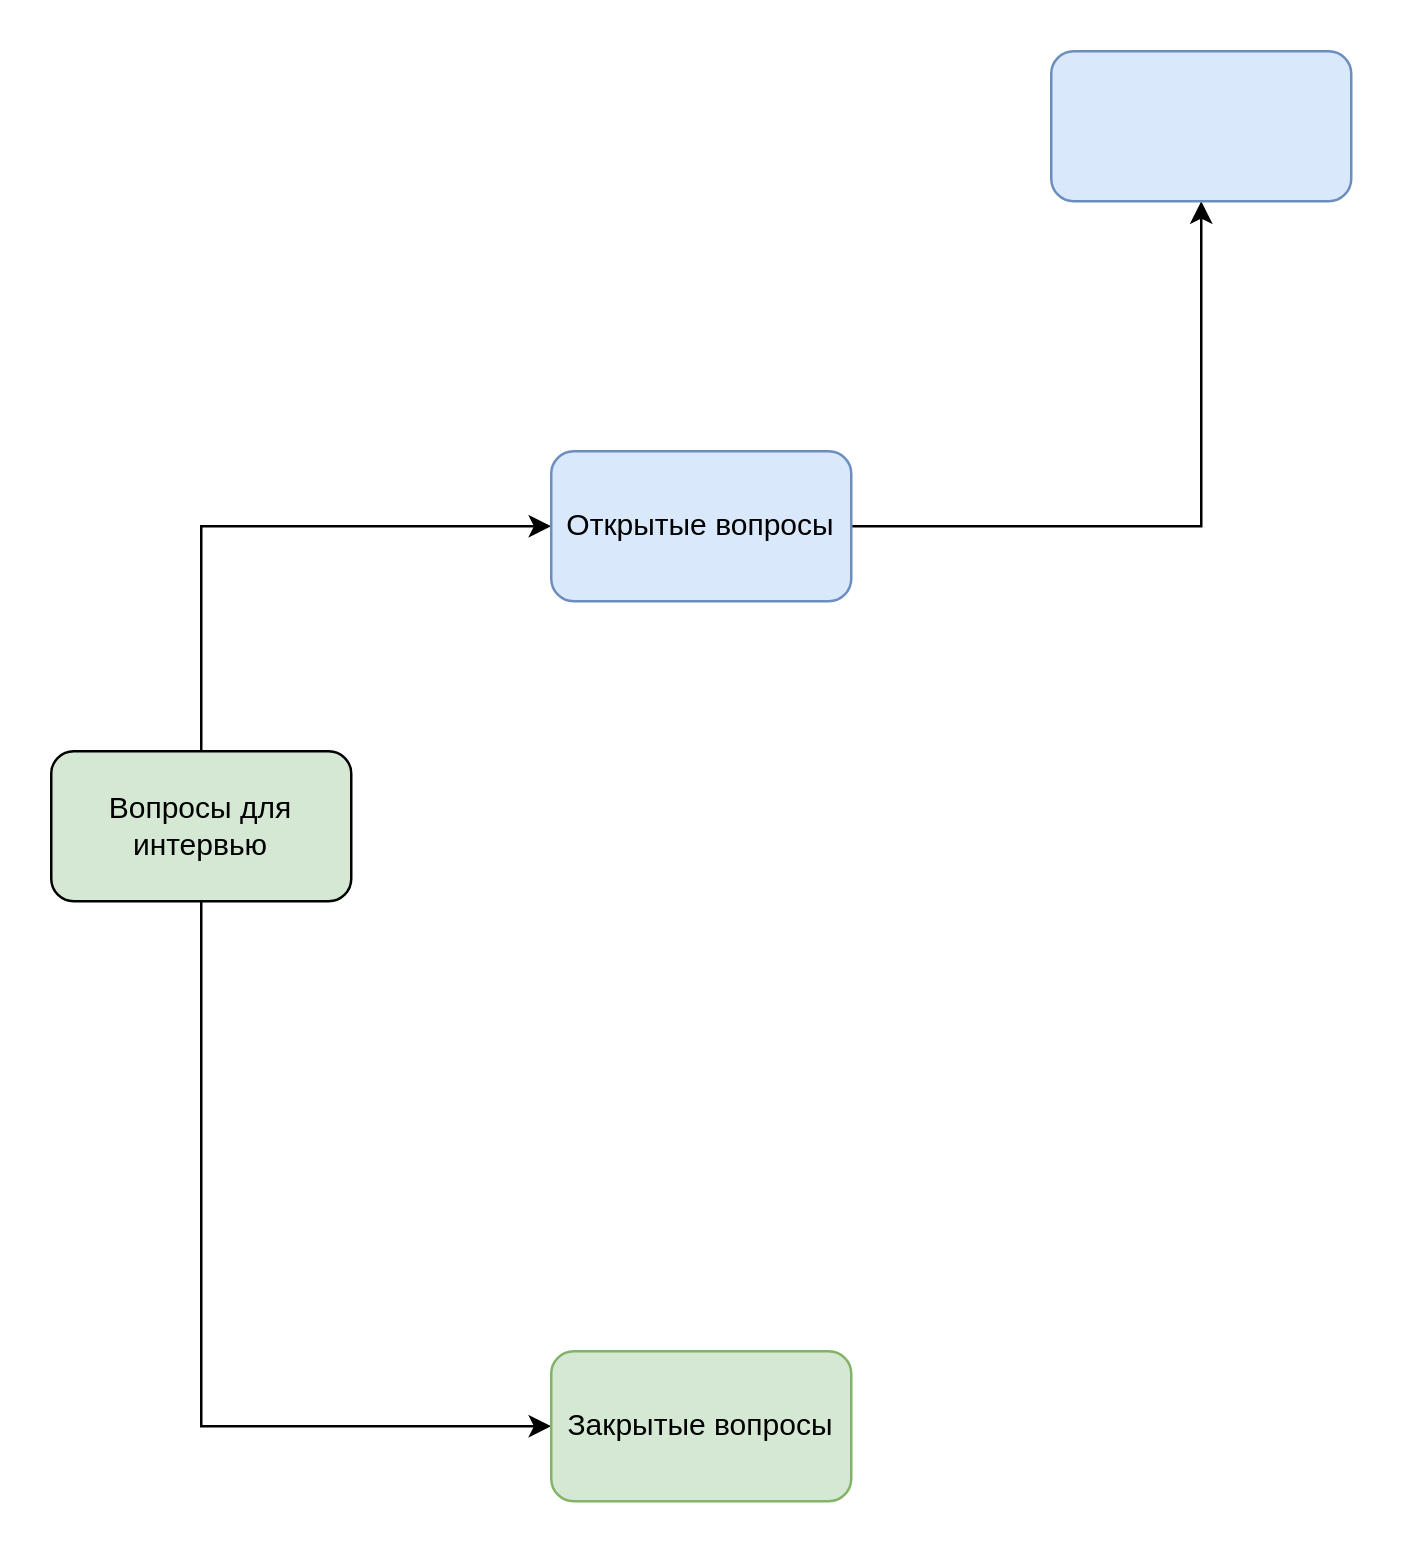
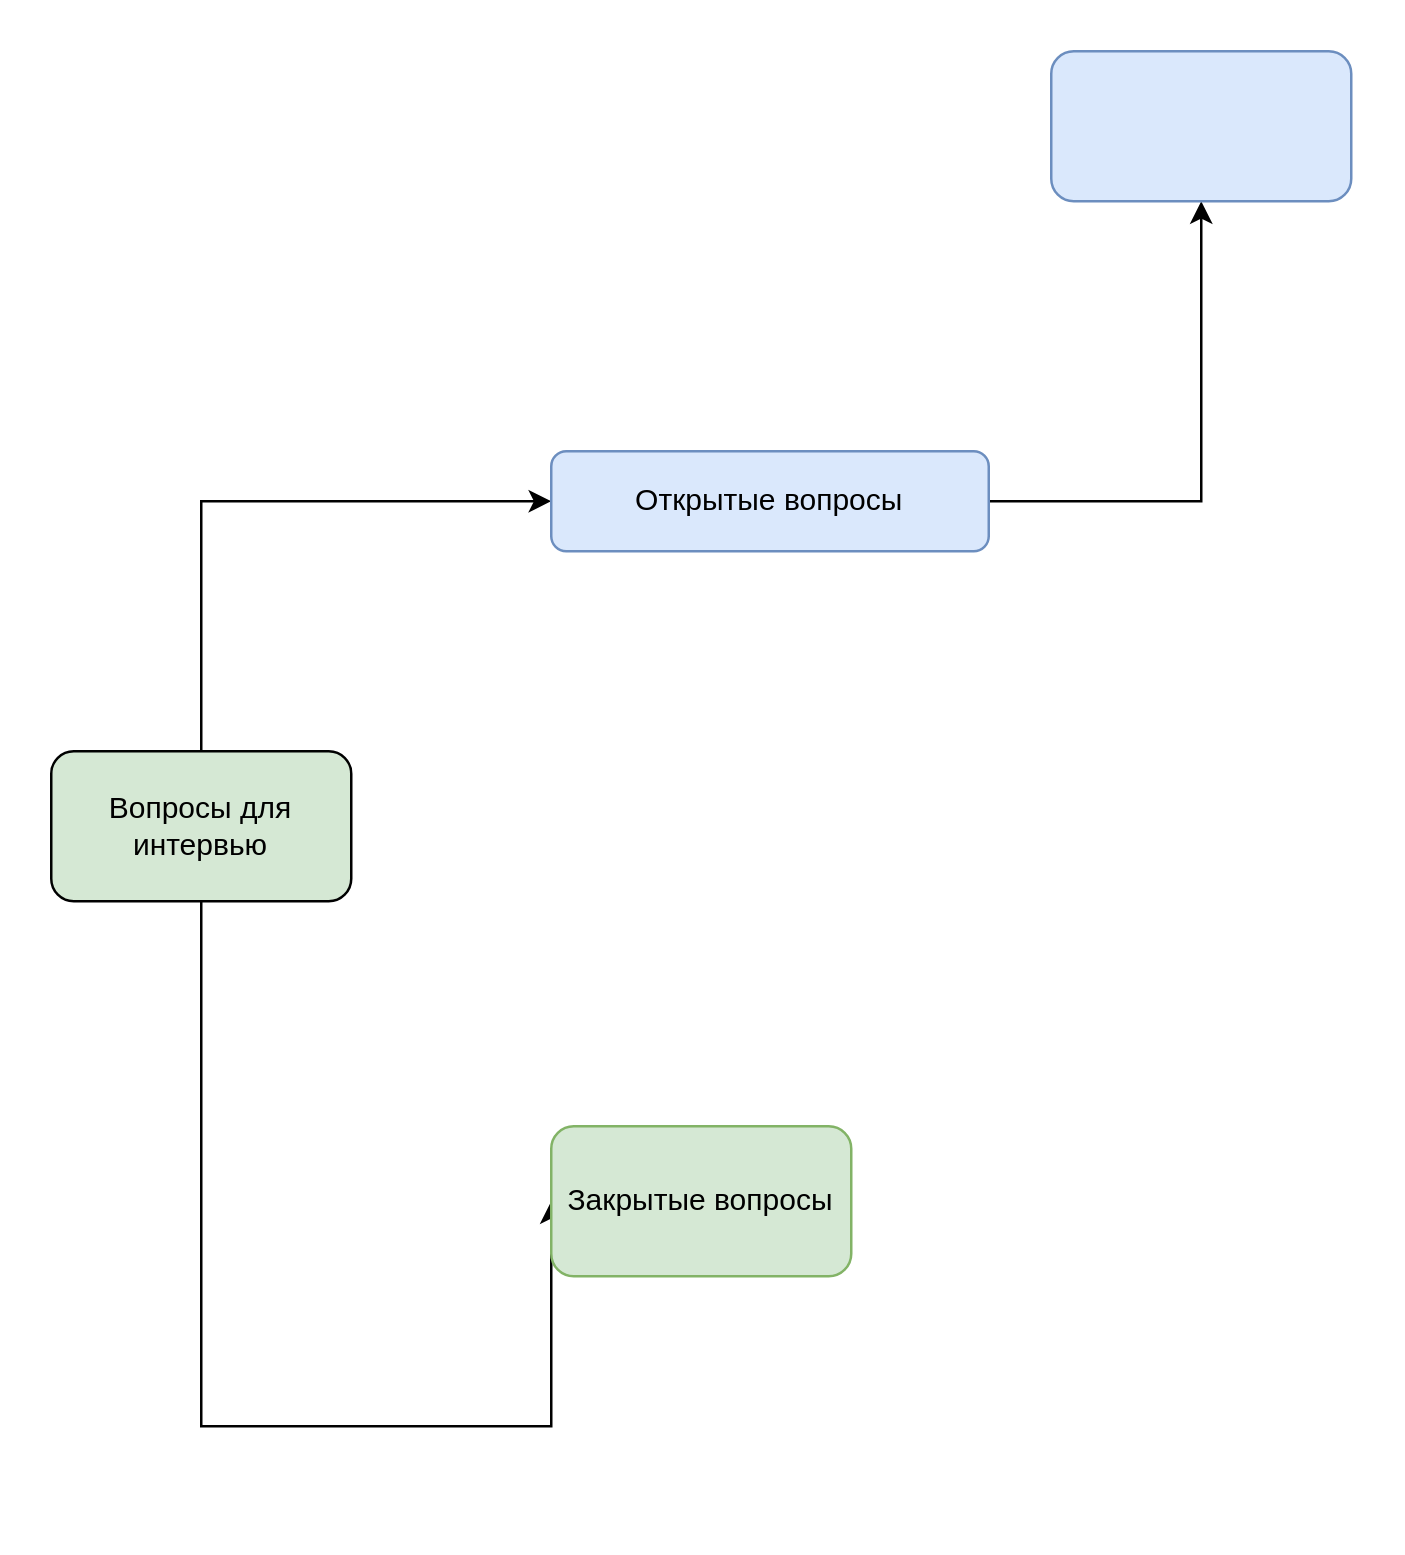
  <mxCell id="0" />
  <mxCell id="1" parent="0" />
  <mxCell id="2" style="edgeStyle=orthogonalEdgeStyle;rounded=0;orthogonalLoop=1;jettySize=auto;html=1;entryX=0;entryY=0.5;entryDx=0;entryDy=0;" edge="1" parent="1" source="4" target="7"><mxGeometry relative="1" as="geometry"><Array as="points"><mxPoint x="80" y="570" /></Array></mxGeometry></mxCell>
  <mxCell id="3" style="edgeStyle=orthogonalEdgeStyle;rounded=0;orthogonalLoop=1;jettySize=auto;html=1;entryX=0;entryY=0.5;entryDx=0;entryDy=0;exitX=0.5;exitY=0;exitDx=0;exitDy=0;" edge="1" parent="1" source="4" target="6"><mxGeometry relative="1" as="geometry" /></mxCell>
  <mxCell id="4" value="Вопросы для интервью" style="rounded=1;whiteSpace=wrap;html=1;fillColor=#d5e8d4;" vertex="1" parent="1"><mxGeometry x="20" y="300" width="120" height="60" as="geometry" /></mxCell>
  <mxCell id="5" value="" style="edgeStyle=orthogonalEdgeStyle;rounded=0;orthogonalLoop=1;jettySize=auto;html=1;" edge="1" parent="1" source="6" target="8"><mxGeometry relative="1" as="geometry" /></mxCell>
- <mxCell id="6" value="Открытые вопросы" style="whiteSpace=wrap;html=1;rounded=1;fillColor=#dae8fc;strokeColor=#6c8ebf;" vertex="1" parent="1"><mxGeometry x="220" y="180" width="120" height="60" as="geometry" /></mxCell>
- <mxCell id="7" value="Закрытые вопросы" style="whiteSpace=wrap;html=1;rounded=1;fillColor=#d5e8d4;strokeColor=#82b366;" vertex="1" parent="1"><mxGeometry x="220" y="540" width="120" height="60" as="geometry" /></mxCell>
+ <mxCell id="6" value="Открытые вопросы" style="whiteSpace=wrap;html=1;rounded=1;fillColor=#dae8fc;strokeColor=#6c8ebf;" vertex="1" parent="1"><mxGeometry x="220" y="180" width="175" height="40" as="geometry" /></mxCell>
+ <mxCell id="7" value="Закрытые вопросы" style="whiteSpace=wrap;html=1;rounded=1;fillColor=#d5e8d4;strokeColor=#82b366;" vertex="1" parent="1"><mxGeometry x="220" y="450" width="120" height="60" as="geometry" /></mxCell>
  <mxCell id="8" value="" style="whiteSpace=wrap;html=1;fillColor=#dae8fc;strokeColor=#6c8ebf;rounded=1;" vertex="1" parent="1"><mxGeometry x="420" y="20" width="120" height="60" as="geometry" /></mxCell>
